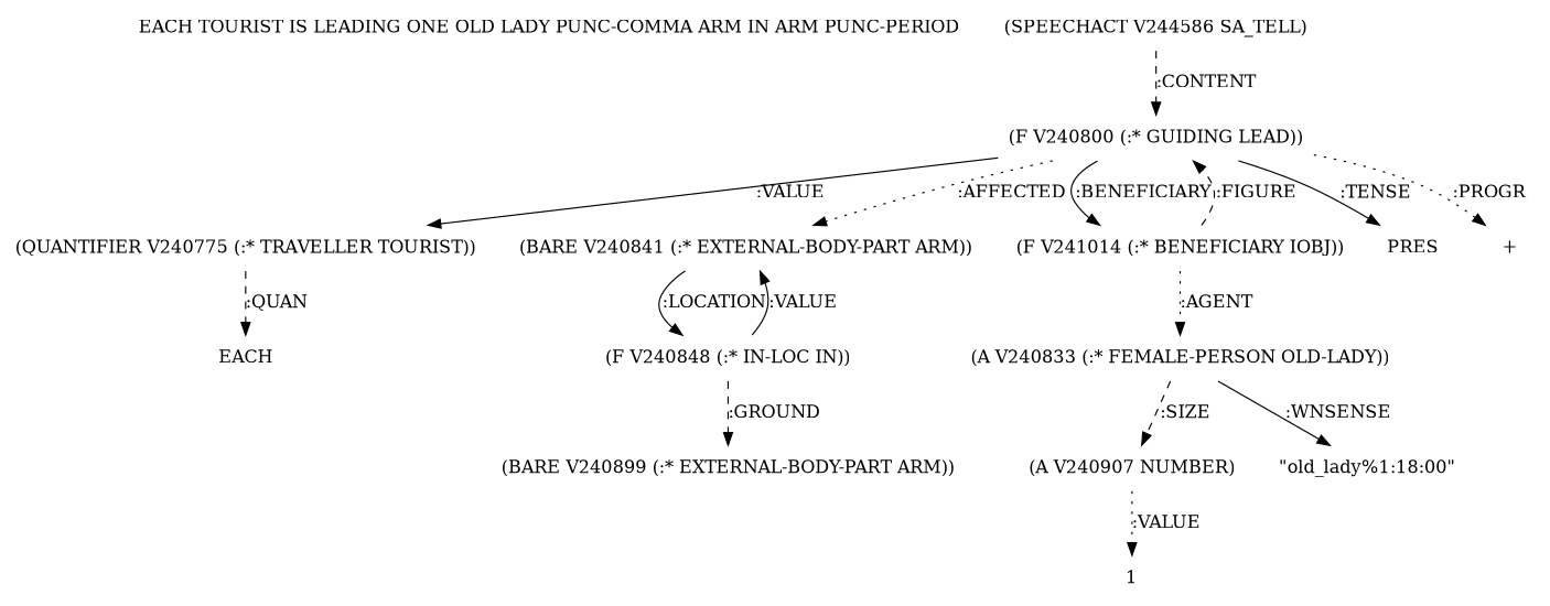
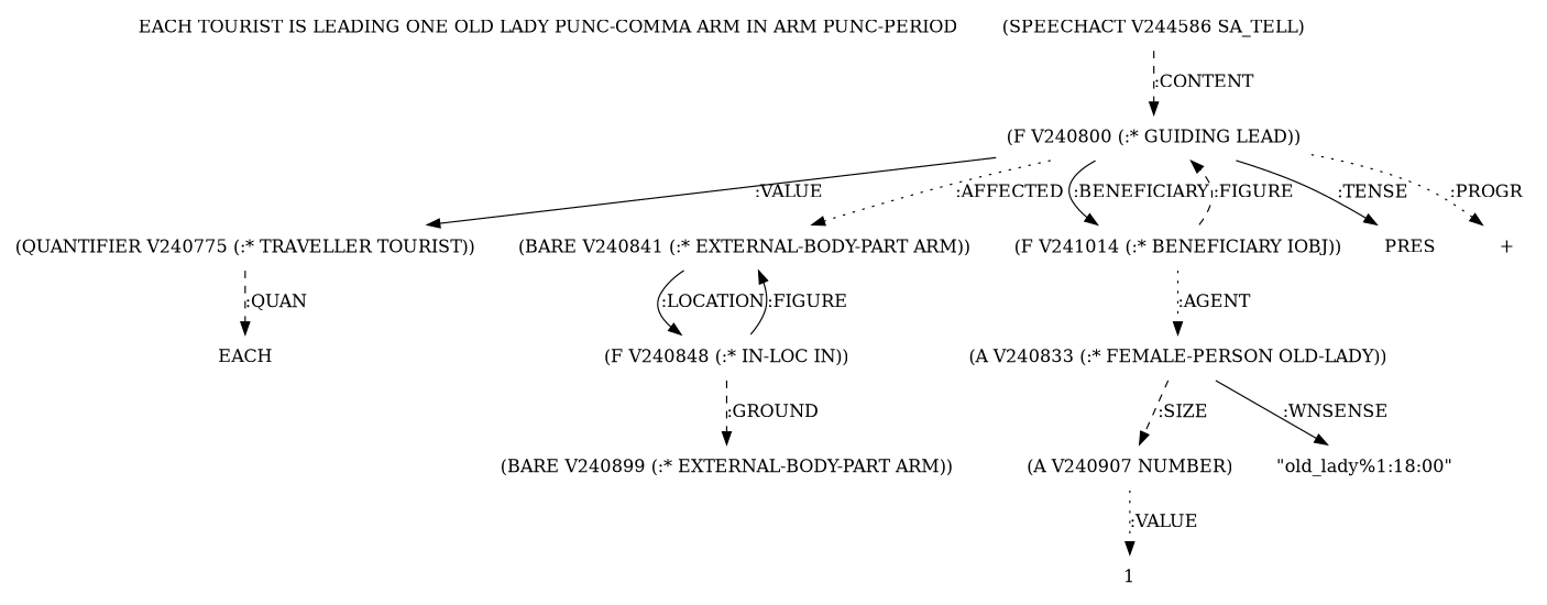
  digraph {
    node [color=black shape=none]
    edge [style=solid]
    "EACH TOURIST IS LEADING ONE OLD LADY PUNC-COMMA ARM IN ARM PUNC-PERIOD"
    n2 [label="(SPEECHACT V244586 SA_TELL)"]
    n3 [color=deeppink label="(F V240800 (:* GUIDING LEAD))"]
    n4 [label="(QUANTIFIER V240775 (:* TRAVELLER TOURIST))"]
    n5 [color=deeppink label="(BARE V240841 (:* EXTERNAL-BODY-PART ARM))"]
    n6 [color=gray40 label="(F V241014 (:* BENEFICIARY IOBJ))"]
    n7 [color=darkgreen label=PRES]
    n8 [color=darkgreen label="+"]
    n9 [color=gray40 label=EACH]
    n10 [label="(F V240848 (:* IN-LOC IN))"]
    n11 [color=darkgreen label="(A V240833 (:* FEMALE-PERSON OLD-LADY))"]
    n12 [color=gray40 label="(BARE V240899 (:* EXTERNAL-BODY-PART ARM))"]
    n13 [color=deeppink label="(A V240907 NUMBER)"]
    n14 [color=darkgreen label="\"old_lady%1:18:00\""]
    n15 [color=deeppink label=1]
    n2 -> n3 [label=":CONTENT" style=dashed]
    n3 -> n4 [label=":VALUE"]
    n3 -> n5 [label=":AFFECTED" style=dotted]
    n3 -> n6 [label=":BENEFICIARY"]
    n3 -> n7 [label=":TENSE"]
    n3 -> n8 [label=":PROGR" style=dotted]
    n4 -> n9 [label=":QUAN" style=dashed]
    n5 -> n10 [label=":LOCATION"]
    n6 -> n3 [label=":FIGURE" style=dashed]
    n6 -> n11 [label=":AGENT" style=dotted]
-   n10 -> n5 [label=":VALUE"]
+   n10 -> n5 [label=":FIGURE"]
    n10 -> n12 [label=":GROUND" style=dashed]
    n11 -> n13 [label=":SIZE" style=dashed]
    n11 -> n14 [label=":WNSENSE"]
    n13 -> n15 [label=":VALUE" style=dotted]
  }
